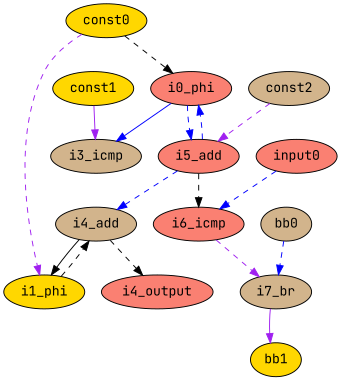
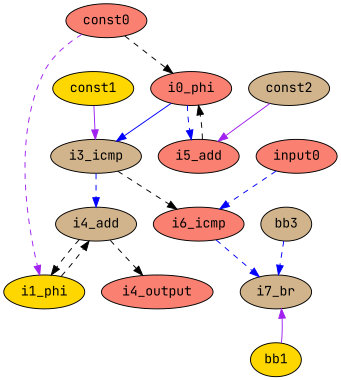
  digraph {
    fontname="JetBrains Mono"
    node [fillcolor=salmon fontname="JetBrains Mono" opcode=const style=filled]
    edge [color=blue fontname="JetBrains Mono" operand=any2input style=dashed]
-   const0 [constVal=0 fillcolor=gold]
+   const0 [constVal=0]
    i0_phi [opcode=phi]
    i1_phi [fillcolor=gold opcode=phi]
    n4 [fillcolor=tan label=i3_icmp opcode=mul]
    i5_add [opcode=add]
    i4_add [fillcolor=tan opcode=add]
    i6_icmp [opcode=icmp]
    i4_output [opcode=output]
    const1 [constVal=3 fillcolor=gold]
    const2 [constVal=1 fillcolor=tan]
    i7_br [fillcolor=tan opcode=br]
    input0 [opcode=input]
-   bb0 [fillcolor=tan opcode=input]
+   bb0 [fillcolor=tan opcode=input label=bb3]
    bb1 [fillcolor=gold opcode=input]
    const0 -> i0_phi [color=black operand=RHS]
    const0 -> i1_phi [color=purple operand=RHS]
    i0_phi -> n4 [style=solid]
    i0_phi -> i5_add
    i1_phi -> i4_add [color=black]
-   i5_add -> i4_add
-   i5_add -> i0_phi [operand=LHS]
-   i5_add -> i6_icmp [color=black operand=LHS]
-   i4_add -> i1_phi [color=black operand=LHS style=solid]
+   n4 -> i4_add
+   i5_add -> i0_phi [color=black operand=LHS]
+   n4 -> i6_icmp [color=black operand=LHS]
+   i4_add -> i1_phi [color=black operand=LHS]
    i4_add -> i4_output [color=black operand=""]
-   i6_icmp -> i7_br [color=purple operand=branch_cond]
+   i6_icmp -> i7_br [operand=branch_cond]
    const1 -> n4 [color=purple style=solid]
-   const2 -> i5_add [color=purple]
+   const2 -> i5_add [color=purple style=solid]
    input0 -> i6_icmp [operand=RHS]
    bb0 -> i7_br [operand=branch_true]
-   i7_br -> bb1 [color=purple operand=branch_false style=solid]
+   bb1 -> i7_br [color=purple operand=branch_false style=solid]
  }
